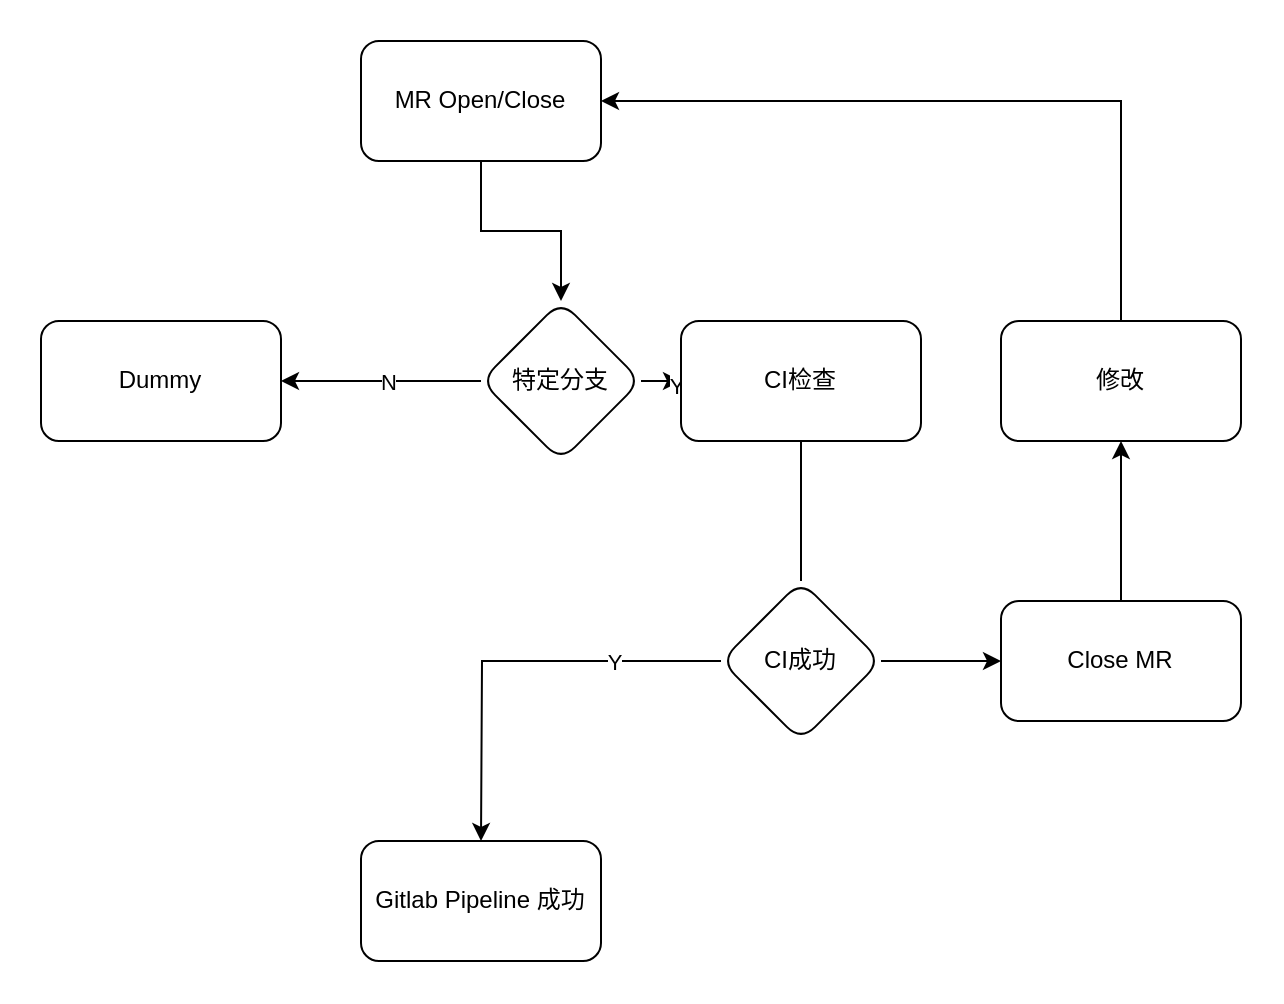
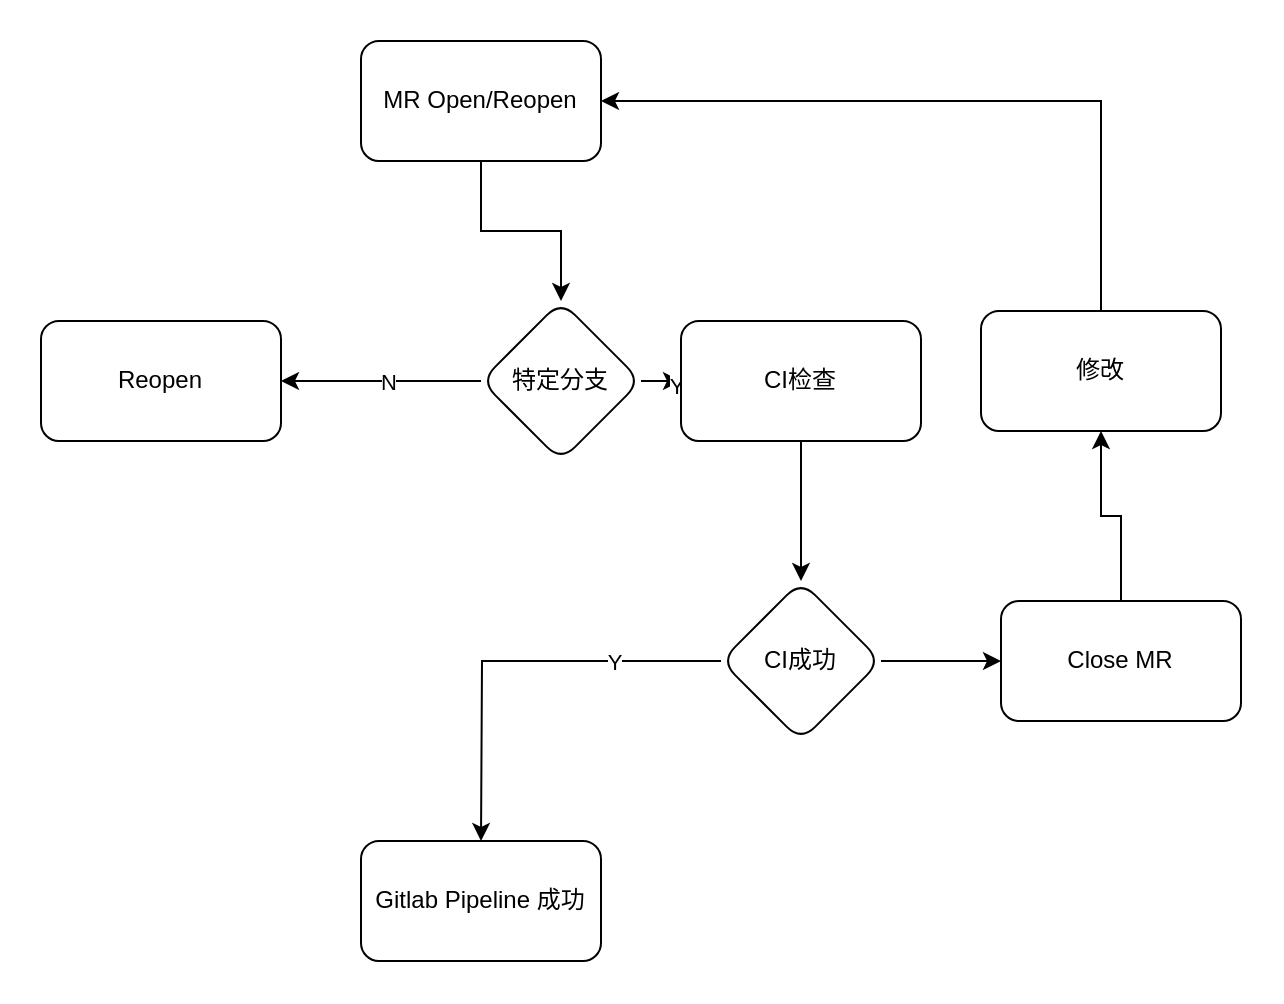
  <mxCell id="0" />
  <mxCell id="1" parent="0" />
  <mxCell id="2" value="" style="edgeStyle=orthogonalEdgeStyle;rounded=0;orthogonalLoop=1;jettySize=auto;html=1;" edge="1" parent="1" source="3" target="8"><mxGeometry relative="1" as="geometry" /></mxCell>
- <mxCell id="3" value="MR Open/Close" style="rounded=1;whiteSpace=wrap;html=1;" vertex="1" parent="1"><mxGeometry x="180" y="20" width="120" height="60" as="geometry" /></mxCell>
+ <mxCell id="3" value="MR Open/Reopen" style="rounded=1;whiteSpace=wrap;html=1;" vertex="1" parent="1"><mxGeometry x="180" y="20" width="120" height="60" as="geometry" /></mxCell>
  <mxCell id="4" value="" style="edgeStyle=orthogonalEdgeStyle;rounded=0;orthogonalLoop=1;jettySize=auto;html=1;" edge="1" parent="1" source="8" target="10"><mxGeometry relative="1" as="geometry" /></mxCell>
  <mxCell id="5" value="Y" style="edgeLabel;html=1;align=center;verticalAlign=middle;resizable=0;points=[];" vertex="1" connectable="0" parent="4"><mxGeometry x="-0.233" y="2" relative="1" as="geometry"><mxPoint as="offset" /></mxGeometry></mxCell>
  <mxCell id="6" value="" style="edgeStyle=orthogonalEdgeStyle;rounded=0;orthogonalLoop=1;jettySize=auto;html=1;" edge="1" parent="1" source="8" target="11"><mxGeometry relative="1" as="geometry" /></mxCell>
  <mxCell id="7" value="N" style="edgeLabel;html=1;align=center;verticalAlign=middle;resizable=0;points=[];" vertex="1" connectable="0" parent="6"><mxGeometry x="-0.067" relative="1" as="geometry"><mxPoint as="offset" /></mxGeometry></mxCell>
  <mxCell id="8" value="特定分支" style="rhombus;whiteSpace=wrap;html=1;rounded=1;" vertex="1" parent="1"><mxGeometry x="240" y="150" width="80" height="80" as="geometry" /></mxCell>
- <mxCell id="9" value="" style="edgeStyle=orthogonalEdgeStyle;rounded=0;orthogonalLoop=1;jettySize=auto;html=1;endArrow=none;" edge="1" parent="1" source="10" target="16"><mxGeometry relative="1" as="geometry" /></mxCell>
+ <mxCell id="9" value="" style="edgeStyle=orthogonalEdgeStyle;rounded=0;orthogonalLoop=1;jettySize=auto;html=1;" edge="1" parent="1" source="10" target="16"><mxGeometry relative="1" as="geometry" /></mxCell>
  <mxCell id="10" value="CI检查" style="whiteSpace=wrap;html=1;rounded=1;" vertex="1" parent="1"><mxGeometry x="340" y="160" width="120" height="60" as="geometry" /></mxCell>
- <mxCell id="11" value="Dummy" style="whiteSpace=wrap;html=1;rounded=1;" vertex="1" parent="1"><mxGeometry x="20" y="160" width="120" height="60" as="geometry" /></mxCell>
+ <mxCell id="11" value="Reopen" style="whiteSpace=wrap;html=1;rounded=1;" vertex="1" parent="1"><mxGeometry x="20" y="160" width="120" height="60" as="geometry" /></mxCell>
  <mxCell id="12" value="Gitlab Pipeline 成功" style="rounded=1;whiteSpace=wrap;html=1;" vertex="1" parent="1"><mxGeometry x="180" y="420" width="120" height="60" as="geometry" /></mxCell>
  <mxCell id="13" style="edgeStyle=orthogonalEdgeStyle;rounded=0;orthogonalLoop=1;jettySize=auto;html=1;exitX=0;exitY=0.5;exitDx=0;exitDy=0;" edge="1" parent="1" source="16"><mxGeometry relative="1" as="geometry"><mxPoint x="240" y="420" as="targetPoint" /></mxGeometry></mxCell>
  <mxCell id="14" value="Y" style="edgeLabel;html=1;align=center;verticalAlign=middle;resizable=0;points=[];" vertex="1" connectable="0" parent="13"><mxGeometry x="-0.484" relative="1" as="geometry"><mxPoint as="offset" /></mxGeometry></mxCell>
  <mxCell id="15" value="" style="edgeStyle=orthogonalEdgeStyle;rounded=0;orthogonalLoop=1;jettySize=auto;html=1;" edge="1" parent="1" source="16" target="18"><mxGeometry relative="1" as="geometry" /></mxCell>
  <mxCell id="16" value="CI成功" style="rhombus;whiteSpace=wrap;html=1;rounded=1;" vertex="1" parent="1"><mxGeometry x="360" y="290" width="80" height="80" as="geometry" /></mxCell>
  <mxCell id="17" value="" style="edgeStyle=orthogonalEdgeStyle;rounded=0;orthogonalLoop=1;jettySize=auto;html=1;" edge="1" parent="1" source="18" target="20"><mxGeometry relative="1" as="geometry" /></mxCell>
  <mxCell id="18" value="Close MR" style="whiteSpace=wrap;html=1;rounded=1;" vertex="1" parent="1"><mxGeometry x="500" y="300" width="120" height="60" as="geometry" /></mxCell>
  <mxCell id="19" style="edgeStyle=orthogonalEdgeStyle;rounded=0;orthogonalLoop=1;jettySize=auto;html=1;entryX=1;entryY=0.5;entryDx=0;entryDy=0;exitX=0.5;exitY=0;exitDx=0;exitDy=0;" edge="1" parent="1" source="20" target="3"><mxGeometry relative="1" as="geometry" /></mxCell>
- <mxCell id="20" value="修改" style="whiteSpace=wrap;html=1;rounded=1;" vertex="1" parent="1"><mxGeometry x="500" y="160" width="120" height="60" as="geometry" /></mxCell>
+ <mxCell id="20" value="修改" style="whiteSpace=wrap;html=1;rounded=1;" vertex="1" parent="1"><mxGeometry x="490" y="155" width="120" height="60" as="geometry" /></mxCell>
